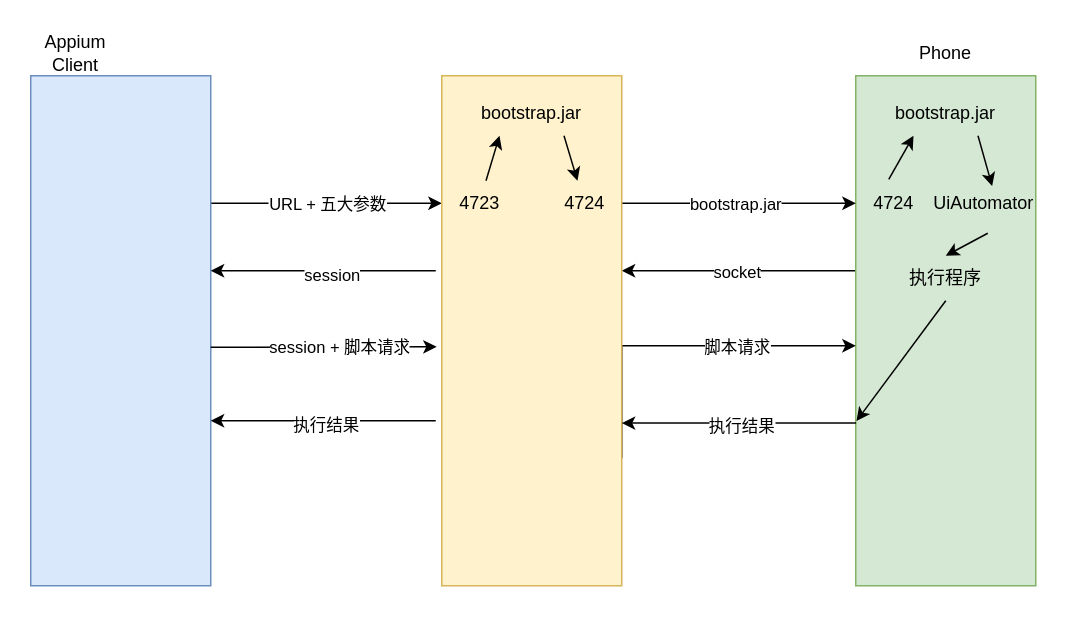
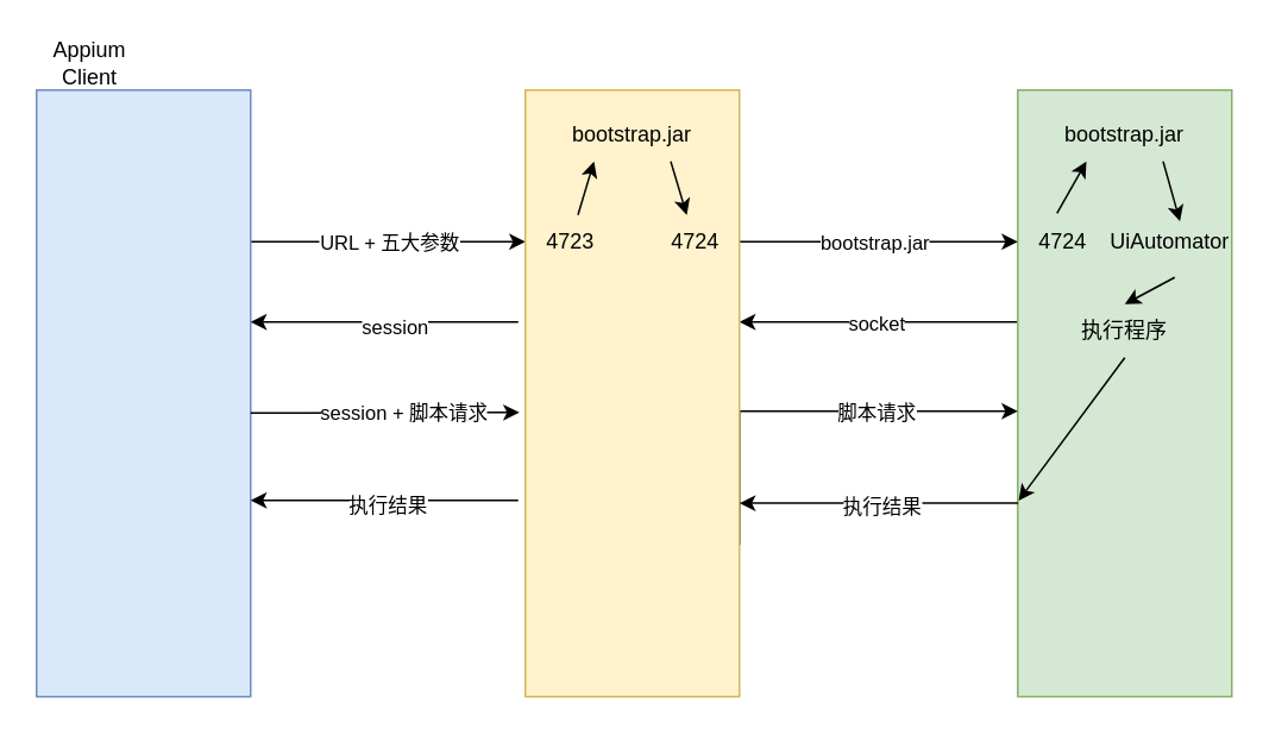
  <mxCell id="0" />
  <mxCell id="1" parent="0" />
  <mxCell id="2" style="edgeStyle=orthogonalEdgeStyle;rounded=0;orthogonalLoop=1;jettySize=auto;html=1;exitX=1;exitY=0.25;exitDx=0;exitDy=0;entryX=0;entryY=0.25;entryDx=0;entryDy=0;" edge="1" parent="1" source="4" target="12"><mxGeometry relative="1" as="geometry" /></mxCell>
  <mxCell id="3" value="URL + 五大参数" style="edgeLabel;html=1;align=center;verticalAlign=middle;resizable=0;points=[];" vertex="1" connectable="0" parent="2"><mxGeometry x="-0.109" y="1" relative="1" as="geometry"><mxPoint x="8" y="1" as="offset" /></mxGeometry></mxCell>
  <mxCell id="4" value="" style="rounded=0;whiteSpace=wrap;html=1;fillColor=#dae8fc;strokeColor=#6c8ebf;" vertex="1" parent="1"><mxGeometry x="20" y="50" width="120" height="340" as="geometry" /></mxCell>
  <mxCell id="5" style="edgeStyle=orthogonalEdgeStyle;rounded=0;orthogonalLoop=1;jettySize=auto;html=1;exitX=0;exitY=0.5;exitDx=0;exitDy=0;" edge="1" parent="1" source="7" target="12"><mxGeometry relative="1" as="geometry"><Array as="points"><mxPoint x="570" y="180" /></Array></mxGeometry></mxCell>
  <mxCell id="6" value="socket" style="edgeLabel;html=1;align=center;verticalAlign=middle;resizable=0;points=[];" vertex="1" connectable="0" parent="5"><mxGeometry x="0.028" relative="1" as="geometry"><mxPoint x="-19" as="offset" /></mxGeometry></mxCell>
  <mxCell id="7" value="" style="rounded=0;whiteSpace=wrap;html=1;fillColor=#d5e8d4;strokeColor=#82b366;" vertex="1" parent="1"><mxGeometry x="570" y="50" width="120" height="340" as="geometry" /></mxCell>
  <mxCell id="8" style="edgeStyle=orthogonalEdgeStyle;rounded=0;orthogonalLoop=1;jettySize=auto;html=1;exitX=1;exitY=0.25;exitDx=0;exitDy=0;entryX=0;entryY=0.25;entryDx=0;entryDy=0;" edge="1" parent="1" source="12" target="7"><mxGeometry relative="1" as="geometry" /></mxCell>
  <mxCell id="9" value="bootstrap.jar" style="edgeLabel;html=1;align=center;verticalAlign=middle;resizable=0;points=[];" vertex="1" connectable="0" parent="8"><mxGeometry x="-0.038" y="-1" relative="1" as="geometry"><mxPoint y="-1" as="offset" /></mxGeometry></mxCell>
  <mxCell id="10" style="edgeStyle=orthogonalEdgeStyle;rounded=0;orthogonalLoop=1;jettySize=auto;html=1;exitX=1;exitY=0.75;exitDx=0;exitDy=0;" edge="1" parent="1" source="12"><mxGeometry relative="1" as="geometry"><mxPoint x="570" y="230" as="targetPoint" /><Array as="points"><mxPoint x="414" y="230" /><mxPoint x="570" y="230" /></Array></mxGeometry></mxCell>
  <mxCell id="11" value="脚本请求" style="edgeLabel;html=1;align=center;verticalAlign=middle;resizable=0;points=[];" vertex="1" connectable="0" parent="10"><mxGeometry x="-0.037" relative="1" as="geometry"><mxPoint x="40" as="offset" /></mxGeometry></mxCell>
  <mxCell id="12" value="" style="rounded=0;whiteSpace=wrap;html=1;fillColor=#fff2cc;strokeColor=#d6b656;" vertex="1" parent="1"><mxGeometry x="294" y="50" width="120" height="340" as="geometry" /></mxCell>
  <mxCell id="13" value="Appium Client" style="text;html=1;align=center;verticalAlign=middle;whiteSpace=wrap;rounded=0;" vertex="1" parent="1"><mxGeometry x="20" y="20" width="60" height="30" as="geometry" /></mxCell>
- <mxCell id="14" value="Phone" style="text;html=1;align=center;verticalAlign=middle;whiteSpace=wrap;rounded=0;" vertex="1" parent="1"><mxGeometry x="600" y="20" width="60" height="30" as="geometry" /></mxCell>
  <mxCell id="15" value="4723" style="text;html=1;align=center;verticalAlign=middle;resizable=0;points=[];autosize=1;strokeColor=none;fillColor=none;" vertex="1" parent="1"><mxGeometry x="294" y="120" width="50" height="30" as="geometry" /></mxCell>
  <mxCell id="16" value="4724" style="text;html=1;align=center;verticalAlign=middle;resizable=0;points=[];autosize=1;strokeColor=none;fillColor=none;" vertex="1" parent="1"><mxGeometry x="364" y="120" width="50" height="30" as="geometry" /></mxCell>
  <mxCell id="17" value="bootstrap.jar" style="text;html=1;align=center;verticalAlign=middle;whiteSpace=wrap;rounded=0;" vertex="1" parent="1"><mxGeometry x="311" y="60" width="86" height="30" as="geometry" /></mxCell>
  <mxCell id="18" value="" style="endArrow=classic;html=1;rounded=0;entryX=0.25;entryY=1;entryDx=0;entryDy=0;" edge="1" parent="1" source="15" target="17"><mxGeometry width="50" height="50" relative="1" as="geometry"><mxPoint x="310" y="210" as="sourcePoint" /><mxPoint x="360" y="160" as="targetPoint" /></mxGeometry></mxCell>
  <mxCell id="19" value="" style="endArrow=classic;html=1;rounded=0;exitX=0.75;exitY=1;exitDx=0;exitDy=0;" edge="1" parent="1" source="17" target="16"><mxGeometry width="50" height="50" relative="1" as="geometry"><mxPoint x="310" y="210" as="sourcePoint" /><mxPoint x="360" y="160" as="targetPoint" /></mxGeometry></mxCell>
  <mxCell id="20" value="" style="endArrow=classic;html=1;rounded=0;entryX=1;entryY=0.5;entryDx=0;entryDy=0;" edge="1" parent="1"><mxGeometry width="50" height="50" relative="1" as="geometry"><mxPoint x="290" y="180" as="sourcePoint" /><mxPoint x="140" y="180" as="targetPoint" /></mxGeometry></mxCell>
  <mxCell id="21" value="session" style="edgeLabel;html=1;align=center;verticalAlign=middle;resizable=0;points=[];" vertex="1" connectable="0" parent="20"><mxGeometry x="0.087" y="2" relative="1" as="geometry"><mxPoint x="12" as="offset" /></mxGeometry></mxCell>
  <mxCell id="22" value="bootstrap.jar" style="text;html=1;align=center;verticalAlign=middle;whiteSpace=wrap;rounded=0;" vertex="1" parent="1"><mxGeometry x="587" y="60" width="86" height="30" as="geometry" /></mxCell>
  <mxCell id="23" value="4724" style="text;html=1;align=center;verticalAlign=middle;resizable=0;points=[];autosize=1;strokeColor=none;fillColor=none;" vertex="1" parent="1"><mxGeometry x="570" y="120" width="50" height="30" as="geometry" /></mxCell>
  <mxCell id="24" value="" style="endArrow=classic;html=1;rounded=0;exitX=0.44;exitY=-0.033;exitDx=0;exitDy=0;exitPerimeter=0;entryX=0.25;entryY=1;entryDx=0;entryDy=0;" edge="1" parent="1" source="23" target="22"><mxGeometry width="50" height="50" relative="1" as="geometry"><mxPoint x="310" y="190" as="sourcePoint" /><mxPoint x="360" y="140" as="targetPoint" /></mxGeometry></mxCell>
  <mxCell id="25" value="UiAutomator" style="text;html=1;align=center;verticalAlign=middle;resizable=0;points=[];autosize=1;strokeColor=none;fillColor=none;" vertex="1" parent="1"><mxGeometry x="610" y="120" width="90" height="30" as="geometry" /></mxCell>
  <mxCell id="26" value="" style="endArrow=classic;html=1;rounded=0;exitX=0.75;exitY=1;exitDx=0;exitDy=0;entryX=0.566;entryY=0.119;entryDx=0;entryDy=0;entryPerimeter=0;" edge="1" parent="1" source="22" target="25"><mxGeometry width="50" height="50" relative="1" as="geometry"><mxPoint x="620" y="190" as="sourcePoint" /><mxPoint x="670" y="140" as="targetPoint" /></mxGeometry></mxCell>
  <mxCell id="27" value="" style="endArrow=classic;html=1;rounded=0;entryX=-0.029;entryY=0.578;entryDx=0;entryDy=0;entryPerimeter=0;" edge="1" parent="1"><mxGeometry width="50" height="50" relative="1" as="geometry"><mxPoint x="140" y="231" as="sourcePoint" /><mxPoint x="290.64" y="230.68" as="targetPoint" /></mxGeometry></mxCell>
  <mxCell id="28" value="session + 脚本请求" style="edgeLabel;html=1;align=center;verticalAlign=middle;resizable=0;points=[];" vertex="1" connectable="0" parent="27"><mxGeometry x="-0.056" relative="1" as="geometry"><mxPoint x="15" as="offset" /></mxGeometry></mxCell>
  <mxCell id="29" value="" style="endArrow=classic;html=1;rounded=0;exitX=-0.031;exitY=0.681;exitDx=0;exitDy=0;exitPerimeter=0;entryX=0.967;entryY=0.681;entryDx=0;entryDy=0;entryPerimeter=0;" edge="1" parent="1"><mxGeometry width="50" height="50" relative="1" as="geometry"><mxPoint x="570.24" y="281.54" as="sourcePoint" /><mxPoint x="414" y="281.54" as="targetPoint" /></mxGeometry></mxCell>
  <mxCell id="30" value="执行结果" style="edgeLabel;html=1;align=center;verticalAlign=middle;resizable=0;points=[];" vertex="1" connectable="0" parent="29"><mxGeometry x="-0.01" y="2" relative="1" as="geometry"><mxPoint as="offset" /></mxGeometry></mxCell>
  <mxCell id="31" value="" style="endArrow=classic;html=1;rounded=0;entryX=0.967;entryY=0.681;entryDx=0;entryDy=0;entryPerimeter=0;" edge="1" parent="1"><mxGeometry width="50" height="50" relative="1" as="geometry"><mxPoint x="290" y="280" as="sourcePoint" /><mxPoint x="140" y="280" as="targetPoint" /></mxGeometry></mxCell>
  <mxCell id="32" value="执行结果" style="edgeLabel;html=1;align=center;verticalAlign=middle;resizable=0;points=[];" vertex="1" connectable="0" parent="31"><mxGeometry x="-0.01" y="2" relative="1" as="geometry"><mxPoint as="offset" /></mxGeometry></mxCell>
  <mxCell id="33" value="" style="endArrow=classic;html=1;rounded=0;entryX=0.5;entryY=0;entryDx=0;entryDy=0;" edge="1" parent="1" target="34"><mxGeometry width="50" height="50" relative="1" as="geometry"><mxPoint x="658" y="155" as="sourcePoint" /><mxPoint x="730" y="170" as="targetPoint" /></mxGeometry></mxCell>
  <mxCell id="34" value="执行程序" style="text;html=1;align=center;verticalAlign=middle;whiteSpace=wrap;rounded=0;" vertex="1" parent="1"><mxGeometry x="600" y="170" width="60" height="30" as="geometry" /></mxCell>
  <mxCell id="35" value="" style="endArrow=classic;html=1;rounded=0;exitX=0.5;exitY=1;exitDx=0;exitDy=0;entryX=0.004;entryY=0.677;entryDx=0;entryDy=0;entryPerimeter=0;" edge="1" parent="1" source="34" target="7"><mxGeometry width="50" height="50" relative="1" as="geometry"><mxPoint x="520" y="-30" as="sourcePoint" /><mxPoint x="570" y="-80" as="targetPoint" /></mxGeometry></mxCell>
